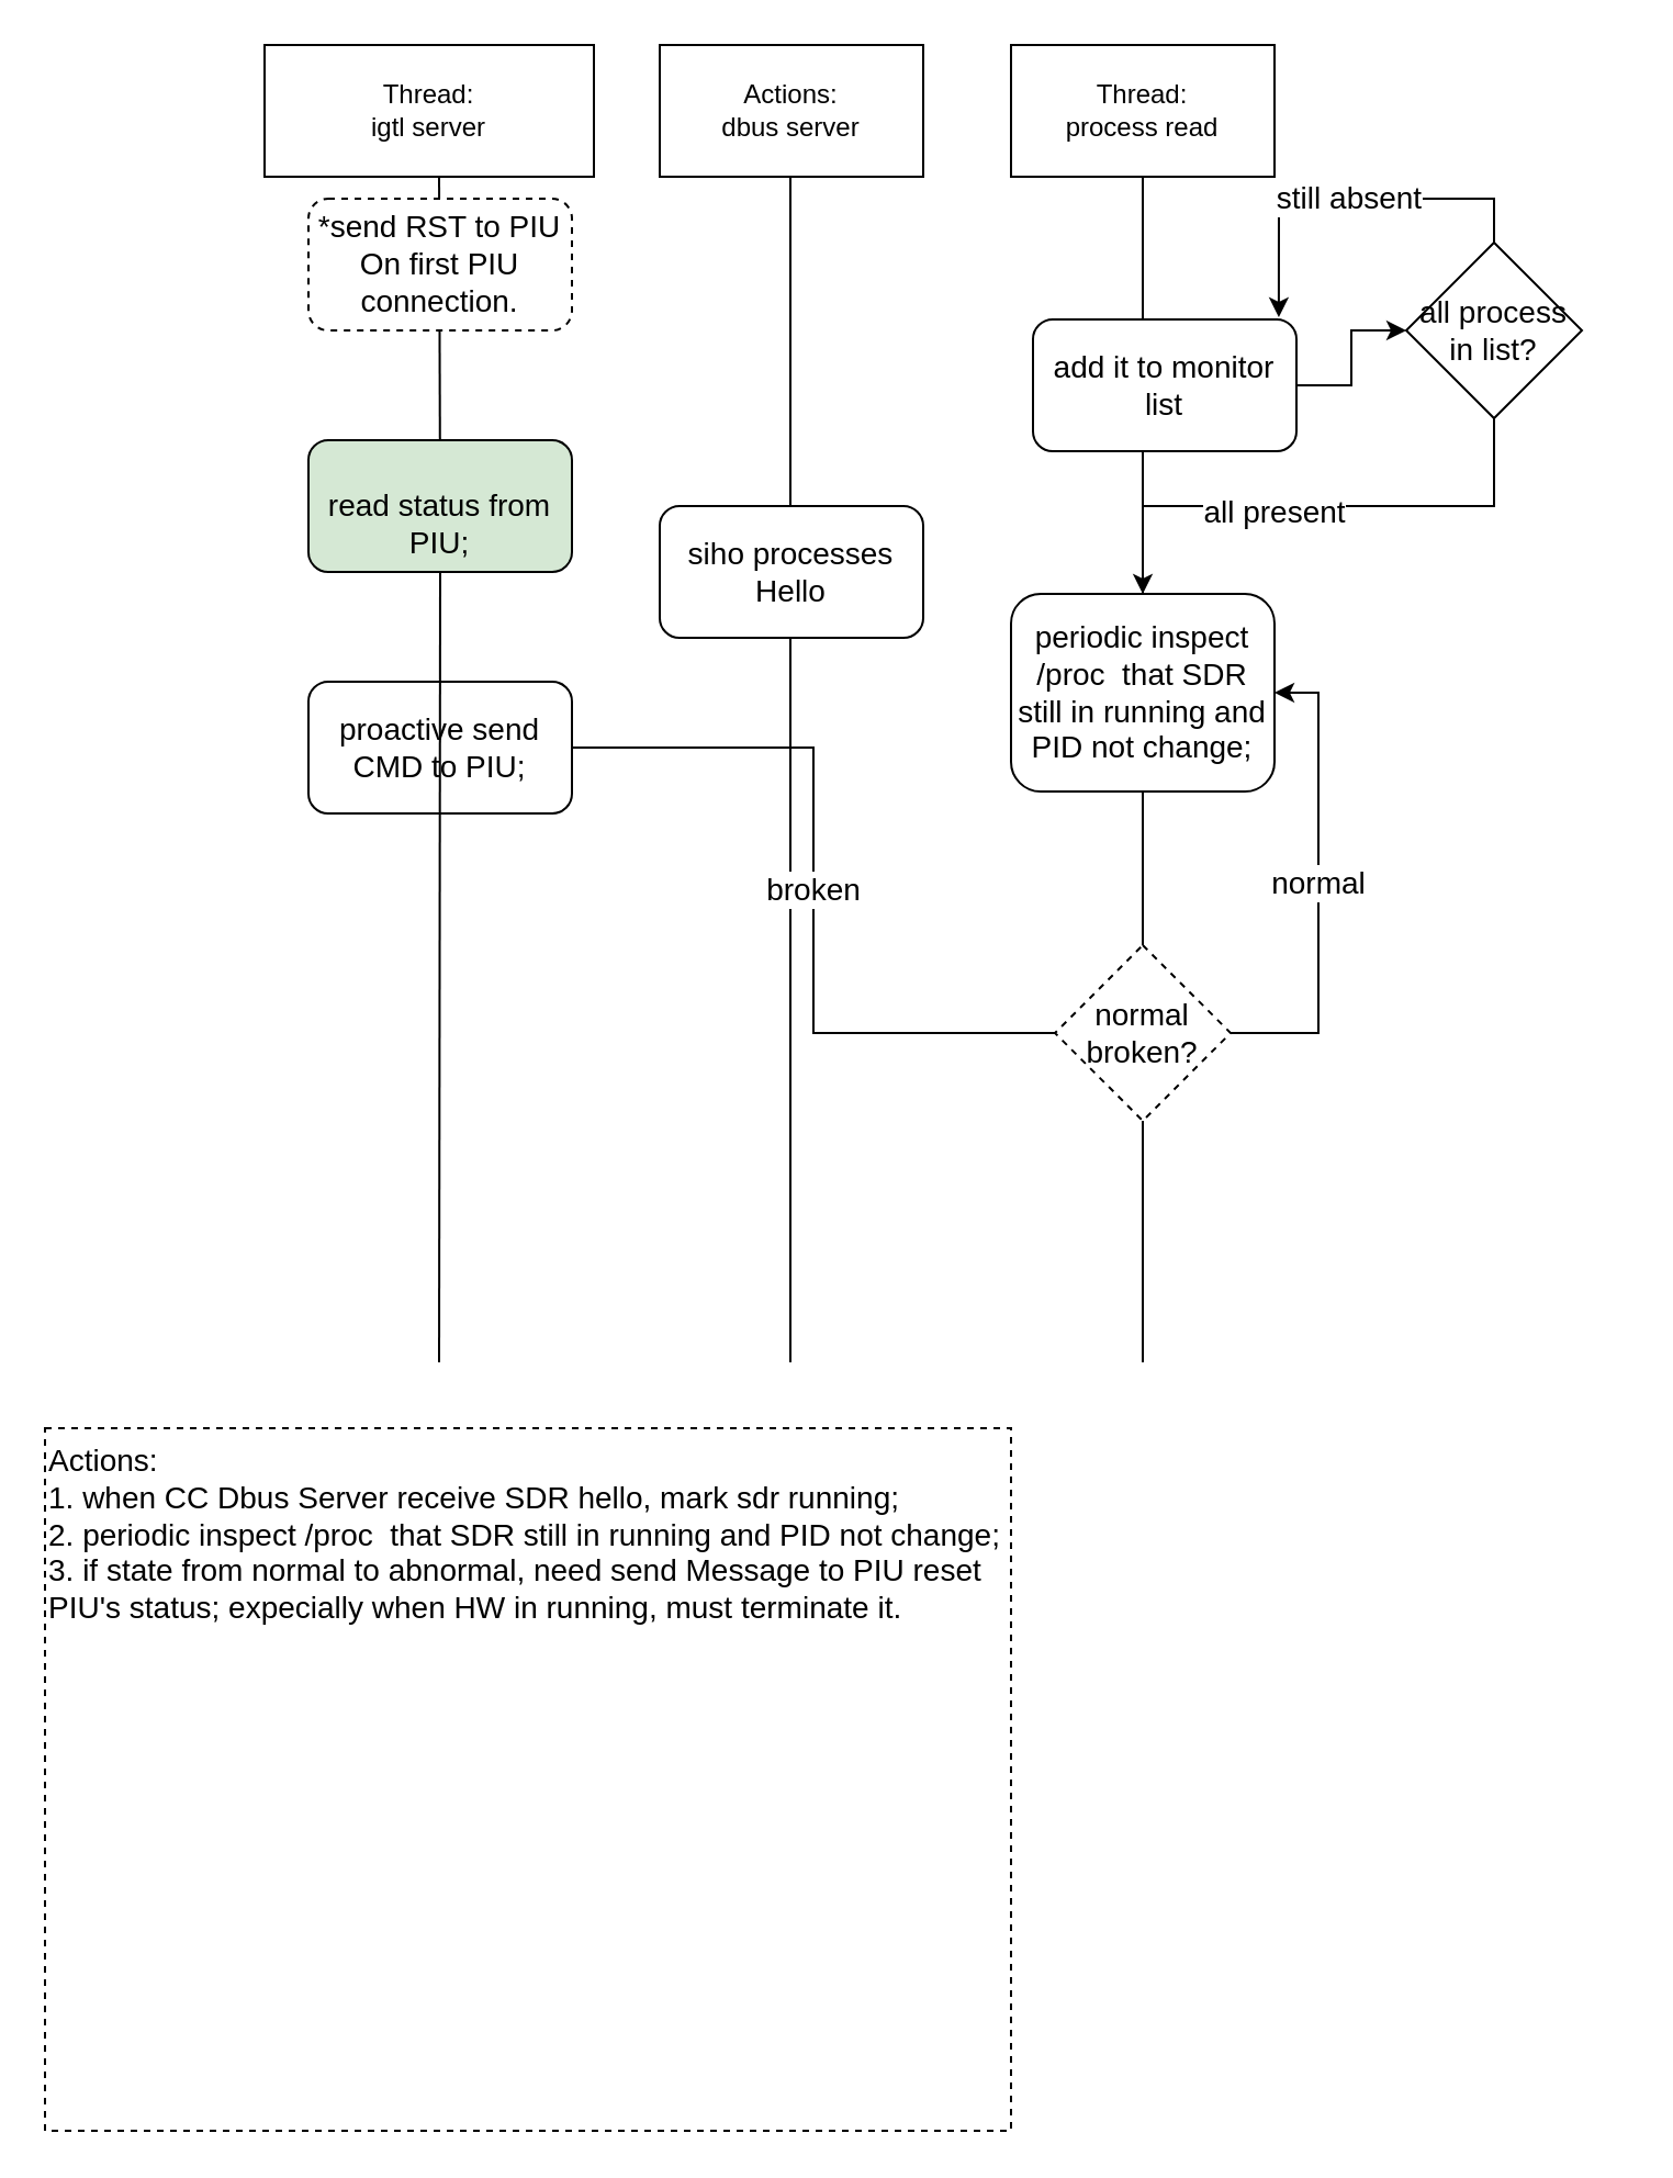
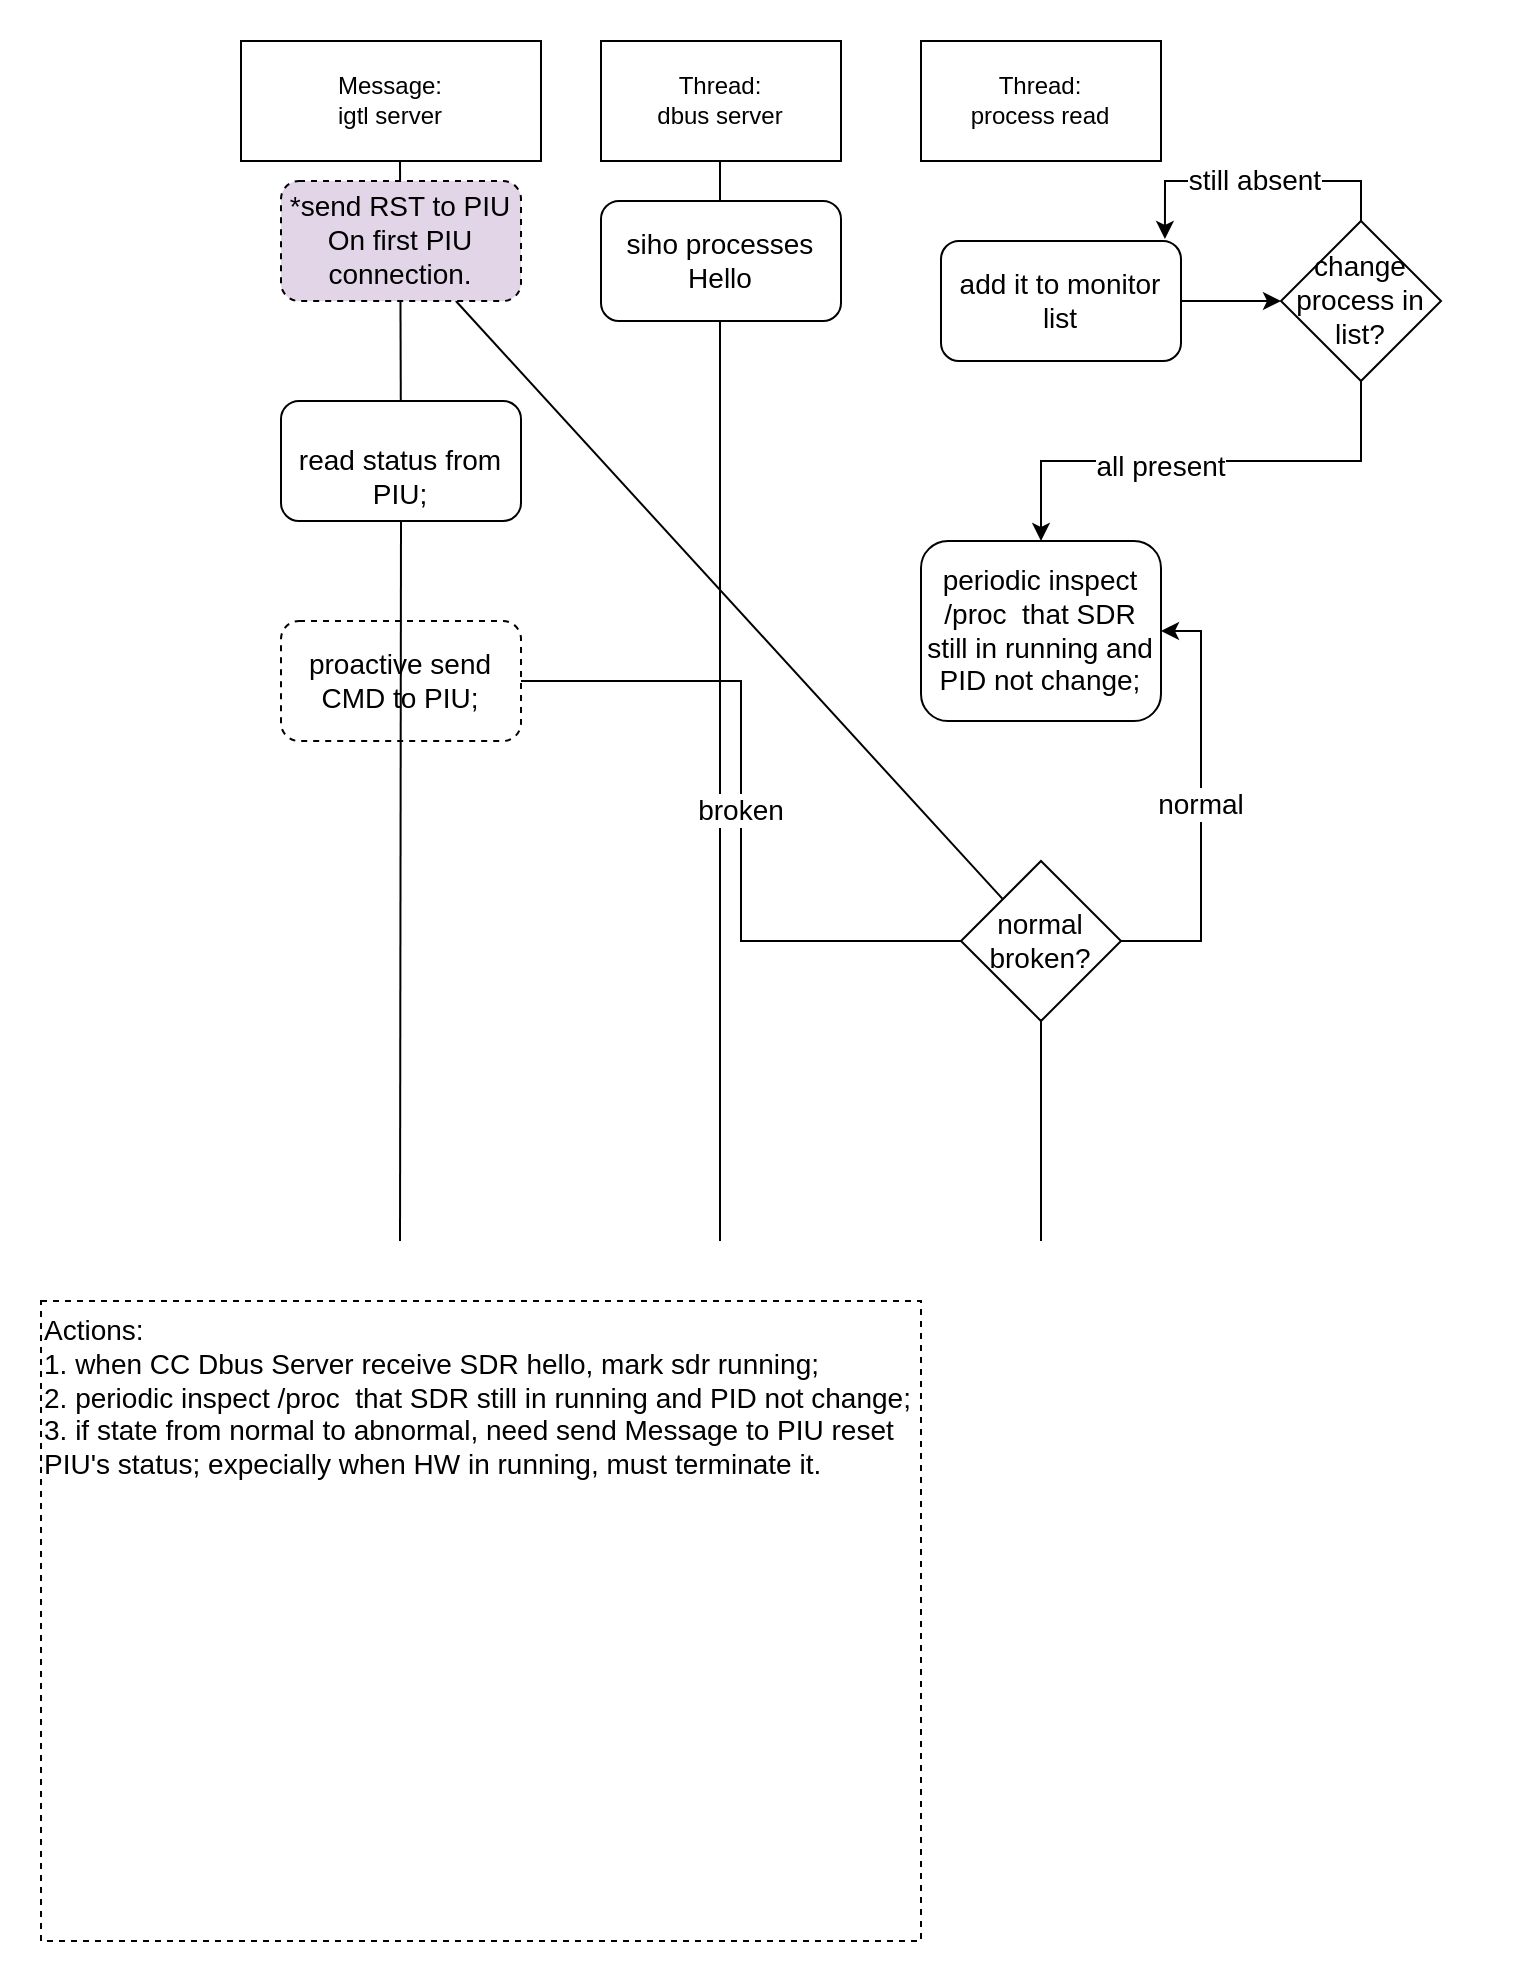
  <mxCell id="0" />
  <mxCell id="1" parent="0" />
- <mxCell id="2" value="Thread:&lt;br&gt;igtl server" style="rounded=0;whiteSpace=wrap;html=1;" parent="1" vertex="1"><mxGeometry x="120" y="20" width="150" height="60" as="geometry" /></mxCell>
- <mxCell id="3" value="Actions:&lt;br&gt;dbus server" style="rounded=0;whiteSpace=wrap;html=1;" parent="1" vertex="1"><mxGeometry x="300" y="20" width="120" height="60" as="geometry" /></mxCell>
+ <mxCell id="2" value="Message:&lt;br&gt;igtl server" style="rounded=0;whiteSpace=wrap;html=1;" parent="1" vertex="1"><mxGeometry x="120" y="20" width="150" height="60" as="geometry" /></mxCell>
+ <mxCell id="3" value="Thread:&lt;br&gt;dbus server" style="rounded=0;whiteSpace=wrap;html=1;" parent="1" vertex="1"><mxGeometry x="300" y="20" width="120" height="60" as="geometry" /></mxCell>
  <mxCell id="4" value="Thread:&lt;br&gt;process read" style="rounded=0;whiteSpace=wrap;html=1;" parent="1" vertex="1"><mxGeometry x="460" y="20" width="120" height="60" as="geometry" /></mxCell>
  <mxCell id="5" value="&lt;font style=&quot;font-size: 14px&quot;&gt;Actions:&lt;br&gt;1. when CC Dbus Server receive SDR hello, mark sdr running;&lt;br&gt;2. periodic inspect /proc&amp;nbsp; that SDR still in running and PID not change;&lt;br&gt;3. if state from normal to abnormal, need send Message to PIU reset PIU's status; expecially when HW in running, must terminate it.&lt;br&gt;&lt;br&gt;&lt;/font&gt;" style="text;html=1;strokeColor=default;fillColor=none;align=left;verticalAlign=top;whiteSpace=wrap;rounded=0;dashed=1;" parent="1" vertex="1"><mxGeometry x="20" y="650" width="440" height="320" as="geometry" /></mxCell>
- <mxCell id="6" value="" style="endArrow=none;html=1;rounded=0;fontSize=14;entryX=0.5;entryY=1;entryDx=0;entryDy=0;startArrow=none;" parent="1" source="13" target="4" edge="1"><mxGeometry width="50" height="50" relative="1" as="geometry"><mxPoint x="520" y="620" as="sourcePoint" /><mxPoint x="560" y="170" as="targetPoint" /></mxGeometry></mxCell>
+ <mxCell id="6" value="" style="endArrow=none;html=1;rounded=0;fontSize=14;startArrow=none;" parent="1" source="13" target="22" edge="1"><mxGeometry width="50" height="50" relative="1" as="geometry"><mxPoint x="520" y="620" as="sourcePoint" /><mxPoint x="560" y="170" as="targetPoint" /></mxGeometry></mxCell>
  <mxCell id="7" value="" style="endArrow=none;html=1;rounded=0;fontSize=14;entryX=0.5;entryY=1;entryDx=0;entryDy=0;startArrow=none;" parent="1" source="23" edge="1"><mxGeometry width="50" height="50" relative="1" as="geometry"><mxPoint x="199.5" y="620" as="sourcePoint" /><mxPoint x="199.5" y="80" as="targetPoint" /></mxGeometry></mxCell>
  <mxCell id="8" value="" style="endArrow=none;html=1;rounded=0;fontSize=14;entryX=0.5;entryY=1;entryDx=0;entryDy=0;" parent="1" edge="1"><mxGeometry width="50" height="50" relative="1" as="geometry"><mxPoint x="359.5" y="620" as="sourcePoint" /><mxPoint x="359.5" y="80" as="targetPoint" /></mxGeometry></mxCell>
- <mxCell id="9" value="proactive send CMD to PIU;" style="rounded=1;whiteSpace=wrap;html=1;fontSize=14;" parent="1" vertex="1"><mxGeometry x="140" y="310" width="120" height="60" as="geometry" /></mxCell>
+ <mxCell id="9" value="proactive send CMD to PIU;" style="rounded=1;whiteSpace=wrap;html=1;fontSize=14;dashed=1;" parent="1" vertex="1"><mxGeometry x="140" y="310" width="120" height="60" as="geometry" /></mxCell>
  <mxCell id="10" value="&lt;span style=&quot;text-align: left&quot;&gt;periodic inspect /proc&amp;nbsp; that SDR still in running and PID not change;&lt;/span&gt;" style="rounded=1;whiteSpace=wrap;html=1;fontSize=14;" parent="1" vertex="1"><mxGeometry x="460" y="270" width="120" height="90" as="geometry" /></mxCell>
  <mxCell id="11" value="broken" style="edgeStyle=orthogonalEdgeStyle;rounded=0;orthogonalLoop=1;jettySize=auto;html=1;exitX=0;exitY=0.5;exitDx=0;exitDy=0;entryX=1;entryY=0.5;entryDx=0;entryDy=0;fontSize=14;endArrow=none;" parent="1" source="13" target="9" edge="1"><mxGeometry relative="1" as="geometry" /></mxCell>
  <mxCell id="12" value="normal" style="edgeStyle=orthogonalEdgeStyle;rounded=0;orthogonalLoop=1;jettySize=auto;html=1;entryX=1;entryY=0.5;entryDx=0;entryDy=0;fontSize=14;" parent="1" source="13" target="10" edge="1"><mxGeometry relative="1" as="geometry"><Array as="points"><mxPoint x="600" y="470" /><mxPoint x="600" y="315" /></Array></mxGeometry></mxCell>
- <mxCell id="13" value="normal broken?" style="rhombus;whiteSpace=wrap;html=1;fontSize=14;dashed=1;" parent="1" vertex="1"><mxGeometry x="480" y="430" width="80" height="80" as="geometry" /></mxCell>
+ <mxCell id="13" value="normal broken?" style="rhombus;whiteSpace=wrap;html=1;fontSize=14;" parent="1" vertex="1"><mxGeometry x="480" y="430" width="80" height="80" as="geometry" /></mxCell>
  <mxCell id="14" value="" style="endArrow=none;html=1;rounded=0;fontSize=14;entryX=0.5;entryY=1;entryDx=0;entryDy=0;" parent="1" target="13" edge="1"><mxGeometry width="50" height="50" relative="1" as="geometry"><mxPoint x="520" y="620" as="sourcePoint" /><mxPoint x="520" y="80" as="targetPoint" /></mxGeometry></mxCell>
- <mxCell id="15" value="siho processes Hello" style="rounded=1;whiteSpace=wrap;html=1;fontSize=14;" parent="1" vertex="1"><mxGeometry x="300" y="230" width="120" height="60" as="geometry" /></mxCell>
+ <mxCell id="15" value="siho processes Hello" style="rounded=1;whiteSpace=wrap;html=1;fontSize=14;" parent="1" vertex="1"><mxGeometry x="300" y="100" width="120" height="60" as="geometry" /></mxCell>
  <mxCell id="16" style="edgeStyle=orthogonalEdgeStyle;rounded=0;orthogonalLoop=1;jettySize=auto;html=1;exitX=1;exitY=0.5;exitDx=0;exitDy=0;fontSize=14;" parent="1" source="17" target="21" edge="1"><mxGeometry relative="1" as="geometry" /></mxCell>
- <mxCell id="17" value="add it to monitor list" style="rounded=1;whiteSpace=wrap;html=1;fontSize=14;" parent="1" vertex="1"><mxGeometry x="470" y="145" width="120" height="60" as="geometry" /></mxCell>
+ <mxCell id="17" value="add it to monitor list" style="rounded=1;whiteSpace=wrap;html=1;fontSize=14;" parent="1" vertex="1"><mxGeometry x="470" y="120" width="120" height="60" as="geometry" /></mxCell>
  <mxCell id="18" style="edgeStyle=orthogonalEdgeStyle;rounded=0;orthogonalLoop=1;jettySize=auto;html=1;exitX=0.5;exitY=1;exitDx=0;exitDy=0;entryX=0.5;entryY=0;entryDx=0;entryDy=0;fontSize=14;" parent="1" source="21" target="10" edge="1"><mxGeometry relative="1" as="geometry" /></mxCell>
  <mxCell id="19" value="all present" style="edgeLabel;html=1;align=center;verticalAlign=middle;resizable=0;points=[];fontSize=14;" parent="18" vertex="1" connectable="0"><mxGeometry x="0.175" y="2" relative="1" as="geometry"><mxPoint as="offset" /></mxGeometry></mxCell>
  <mxCell id="20" value="still absent" style="edgeStyle=orthogonalEdgeStyle;rounded=0;orthogonalLoop=1;jettySize=auto;html=1;exitX=0.5;exitY=0;exitDx=0;exitDy=0;entryX=0.933;entryY=-0.017;entryDx=0;entryDy=0;entryPerimeter=0;fontSize=14;" parent="1" source="21" target="17" edge="1"><mxGeometry relative="1" as="geometry" /></mxCell>
- <mxCell id="21" value="all process in list?" style="rhombus;whiteSpace=wrap;html=1;fontSize=14;" parent="1" vertex="1"><mxGeometry x="640" y="110" width="80" height="80" as="geometry" /></mxCell>
- <mxCell id="22" value="*send RST to PIU On first PIU connection." style="rounded=1;whiteSpace=wrap;html=1;dashed=1;fontSize=14;strokeColor=default;" parent="1" vertex="1"><mxGeometry x="140" y="90" width="120" height="60" as="geometry" /></mxCell>
- <mxCell id="23" value="&lt;br&gt;read status from PIU;" style="rounded=1;whiteSpace=wrap;html=1;fontSize=14;fillColor=#d5e8d4;" parent="1" vertex="1"><mxGeometry x="140" y="200" width="120" height="60" as="geometry" /></mxCell>
+ <mxCell id="21" value="change process in list?" style="rhombus;whiteSpace=wrap;html=1;fontSize=14;" parent="1" vertex="1"><mxGeometry x="640" y="110" width="80" height="80" as="geometry" /></mxCell>
+ <mxCell id="22" value="*send RST to PIU On first PIU connection." style="rounded=1;whiteSpace=wrap;html=1;dashed=1;fontSize=14;strokeColor=default;fillColor=#e1d5e7;" parent="1" vertex="1"><mxGeometry x="140" y="90" width="120" height="60" as="geometry" /></mxCell>
+ <mxCell id="23" value="&lt;br&gt;read status from PIU;" style="rounded=1;whiteSpace=wrap;html=1;fontSize=14;" parent="1" vertex="1"><mxGeometry x="140" y="200" width="120" height="60" as="geometry" /></mxCell>
  <mxCell id="24" value="" style="endArrow=none;html=1;rounded=0;fontSize=14;entryX=0.5;entryY=1;entryDx=0;entryDy=0;" parent="1" target="23" edge="1"><mxGeometry width="50" height="50" relative="1" as="geometry"><mxPoint x="199.5" y="620" as="sourcePoint" /><mxPoint x="199.5" y="80" as="targetPoint" /></mxGeometry></mxCell>
  <mxCell id="25" value="" style="swimlane;swimlaneHead=0;swimlaneBody=0;fontStyle=0;connectable=0;fillColor=none;startSize=0;collapsible=0;recursiveResize=0;expand=0;" parent="1" vertex="1"><mxGeometry x="620" y="820" width="120" height="120" as="geometry"><mxRectangle width="120" height="120" as="alternateBounds" /></mxGeometry></mxCell>
